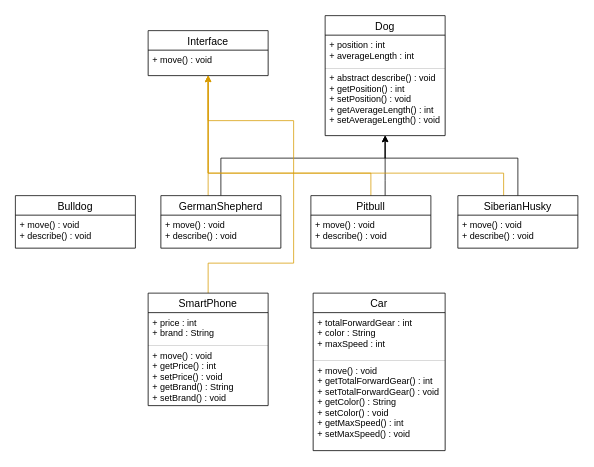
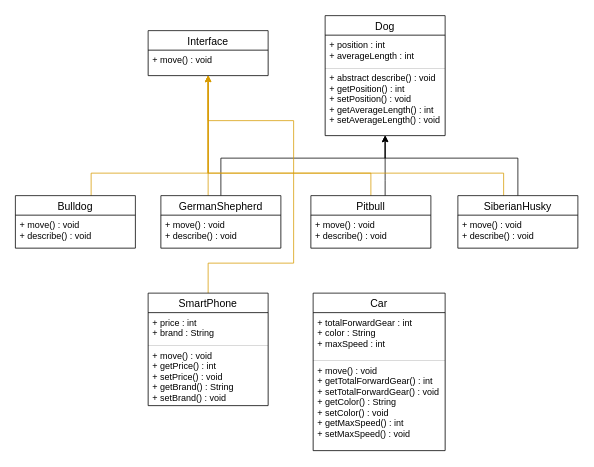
  <mxCell id="0" />
  <mxCell id="1" parent="0" />
  <mxCell id="2" value="Interface" style="swimlane;fontStyle=0;childLayout=stackLayout;horizontal=1;startSize=26;horizontalStack=0;resizeParent=1;resizeParentMax=0;resizeLast=0;collapsible=1;marginBottom=0;align=center;fontSize=14;strokeWidth=1;fillColor=default;swimlaneLine=1;glass=0;rounded=0;sketch=0;shadow=0;strokeColor=default;" vertex="1" parent="1"><mxGeometry x="197" y="40" width="160" height="60" as="geometry"><mxRectangle x="334" y="40" width="130" height="30" as="alternateBounds" /></mxGeometry></mxCell>
  <mxCell id="3" value="+ move() : void" style="text;strokeColor=default;fillColor=none;spacingLeft=4;spacingRight=4;overflow=hidden;rotatable=0;points=[[0,0.5],[1,0.5]];portConstraint=eastwest;fontSize=12;strokeWidth=0;fillStyle=hatch;sketch=0;shadow=0;glass=0;" vertex="1" parent="2"><mxGeometry y="26" width="160" height="34" as="geometry" /></mxCell>
  <mxCell id="4" value="Dog" style="swimlane;fontStyle=0;childLayout=stackLayout;horizontal=1;startSize=26;horizontalStack=0;resizeParent=1;resizeParentMax=0;resizeLast=0;collapsible=1;marginBottom=0;align=center;fontSize=14;strokeWidth=1;fillColor=default;swimlaneLine=1;glass=0;rounded=0;sketch=0;shadow=0;strokeColor=default;" vertex="1" parent="1"><mxGeometry x="433" y="20" width="160" height="160" as="geometry"><mxRectangle x="334" y="40" width="130" height="30" as="alternateBounds" /></mxGeometry></mxCell>
  <mxCell id="5" value="+ position : int&#10;+ averageLength : int" style="text;strokeColor=default;fillColor=none;spacingLeft=4;spacingRight=4;overflow=hidden;rotatable=0;points=[[0,0.5],[1,0.5]];portConstraint=eastwest;fontSize=12;strokeWidth=0;fillStyle=hatch;sketch=0;shadow=0;glass=0;" vertex="1" parent="4"><mxGeometry y="26" width="160" height="44" as="geometry" /></mxCell>
  <mxCell id="6" value="+ abstract describe() : void&#10;+ getPosition() : int&#10;+ setPosition() : void&#10;+ getAverageLength() : int&#10;+ setAverageLength() : void" style="text;strokeColor=default;fillColor=none;spacingLeft=4;spacingRight=4;overflow=hidden;rotatable=0;points=[[0,0.5],[1,0.5]];portConstraint=eastwest;fontSize=12;strokeWidth=0;fillStyle=hatch;sketch=0;shadow=0;glass=0;" vertex="1" parent="4"><mxGeometry y="70" width="160" height="90" as="geometry" /></mxCell>
+ <mxCell id="7" style="edgeStyle=orthogonalEdgeStyle;rounded=0;orthogonalLoop=1;jettySize=auto;html=1;fillColor=#ffe6cc;strokeColor=#d79b00;" edge="1" parent="1" source="8" target="2"><mxGeometry relative="1" as="geometry"><Array as="points"><mxPoint x="121" y="230" /><mxPoint x="277" y="230" /></Array></mxGeometry></mxCell>
  <mxCell id="8" value="Bulldog" style="swimlane;fontStyle=0;childLayout=stackLayout;horizontal=1;startSize=26;horizontalStack=0;resizeParent=1;resizeParentMax=0;resizeLast=0;collapsible=1;marginBottom=0;align=center;fontSize=14;rounded=0;shadow=0;glass=0;sketch=0;fillStyle=auto;strokeColor=default;strokeWidth=1;fillColor=default;swimlaneLine=1;" vertex="1" parent="1"><mxGeometry x="20" y="260" width="160" height="70" as="geometry" /></mxCell>
  <mxCell id="9" value="+ move() : void&#10;+ describe() : void" style="text;strokeColor=default;fillColor=none;spacingLeft=4;spacingRight=4;overflow=hidden;rotatable=0;points=[[0,0.5],[1,0.5]];portConstraint=eastwest;fontSize=12;rounded=0;shadow=0;glass=0;sketch=0;fillStyle=auto;strokeWidth=0;" vertex="1" parent="8"><mxGeometry y="26" width="160" height="44" as="geometry" /></mxCell>
  <mxCell id="10" style="edgeStyle=orthogonalEdgeStyle;rounded=0;orthogonalLoop=1;jettySize=auto;html=1;" edge="1" parent="1" source="12" target="4"><mxGeometry relative="1" as="geometry"><Array as="points"><mxPoint x="294" y="210" /><mxPoint x="513" y="210" /></Array></mxGeometry></mxCell>
  <mxCell id="11" style="edgeStyle=orthogonalEdgeStyle;rounded=0;orthogonalLoop=1;jettySize=auto;html=1;fillColor=#ffe6cc;strokeColor=#d79b00;" edge="1" parent="1" source="12" target="2"><mxGeometry relative="1" as="geometry"><Array as="points"><mxPoint x="277" y="220" /><mxPoint x="277" y="220" /></Array></mxGeometry></mxCell>
  <mxCell id="12" value="GermanShepherd" style="swimlane;fontStyle=0;childLayout=stackLayout;horizontal=1;startSize=26;horizontalStack=0;resizeParent=1;resizeParentMax=0;resizeLast=0;collapsible=1;marginBottom=0;align=center;fontSize=14;rounded=0;shadow=0;glass=0;sketch=0;fillStyle=auto;strokeColor=default;strokeWidth=1;fillColor=default;swimlaneLine=1;" vertex="1" parent="1"><mxGeometry x="214" y="260" width="160" height="70" as="geometry" /></mxCell>
  <mxCell id="13" value="+ move() : void&#10;+ describe() : void" style="text;strokeColor=default;fillColor=none;spacingLeft=4;spacingRight=4;overflow=hidden;rotatable=0;points=[[0,0.5],[1,0.5]];portConstraint=eastwest;fontSize=12;rounded=0;shadow=0;glass=0;sketch=0;fillStyle=auto;strokeWidth=0;" vertex="1" parent="12"><mxGeometry y="26" width="160" height="44" as="geometry" /></mxCell>
  <mxCell id="14" style="edgeStyle=orthogonalEdgeStyle;rounded=0;orthogonalLoop=1;jettySize=auto;html=1;" edge="1" parent="1" source="16" target="4"><mxGeometry relative="1" as="geometry"><Array as="points"><mxPoint x="513" y="240" /><mxPoint x="513" y="240" /></Array></mxGeometry></mxCell>
  <mxCell id="15" style="edgeStyle=orthogonalEdgeStyle;rounded=0;orthogonalLoop=1;jettySize=auto;html=1;fillColor=#ffe6cc;strokeColor=#d79b00;" edge="1" parent="1" source="16" target="2"><mxGeometry relative="1" as="geometry"><Array as="points"><mxPoint x="494" y="230" /><mxPoint x="277" y="230" /></Array></mxGeometry></mxCell>
  <mxCell id="16" value="Pitbull" style="swimlane;fontStyle=0;childLayout=stackLayout;horizontal=1;startSize=26;horizontalStack=0;resizeParent=1;resizeParentMax=0;resizeLast=0;collapsible=1;marginBottom=0;align=center;fontSize=14;rounded=0;shadow=0;glass=0;sketch=0;fillStyle=auto;strokeColor=default;strokeWidth=1;fillColor=default;swimlaneLine=1;" vertex="1" parent="1"><mxGeometry x="414" y="260" width="160" height="70" as="geometry" /></mxCell>
  <mxCell id="17" value="+ move() : void&#10;+ describe() : void" style="text;strokeColor=default;fillColor=none;spacingLeft=4;spacingRight=4;overflow=hidden;rotatable=0;points=[[0,0.5],[1,0.5]];portConstraint=eastwest;fontSize=12;rounded=0;shadow=0;glass=0;sketch=0;fillStyle=auto;strokeWidth=0;" vertex="1" parent="16"><mxGeometry y="26" width="160" height="44" as="geometry" /></mxCell>
  <mxCell id="18" style="edgeStyle=orthogonalEdgeStyle;rounded=0;orthogonalLoop=1;jettySize=auto;html=1;" edge="1" parent="1" source="20" target="4"><mxGeometry relative="1" as="geometry"><Array as="points"><mxPoint x="690" y="210" /><mxPoint x="513" y="210" /></Array></mxGeometry></mxCell>
  <mxCell id="19" style="edgeStyle=orthogonalEdgeStyle;rounded=0;orthogonalLoop=1;jettySize=auto;html=1;fillColor=#ffe6cc;strokeColor=#d79b00;" edge="1" parent="1" source="20" target="2"><mxGeometry relative="1" as="geometry"><Array as="points"><mxPoint x="671" y="230" /><mxPoint x="277" y="230" /></Array></mxGeometry></mxCell>
  <mxCell id="20" value="SiberianHusky" style="swimlane;fontStyle=0;childLayout=stackLayout;horizontal=1;startSize=26;horizontalStack=0;resizeParent=1;resizeParentMax=0;resizeLast=0;collapsible=1;marginBottom=0;align=center;fontSize=14;rounded=0;shadow=0;glass=0;sketch=0;fillStyle=auto;strokeColor=default;strokeWidth=1;fillColor=default;swimlaneLine=1;" vertex="1" parent="1"><mxGeometry x="610" y="260" width="160" height="70" as="geometry" /></mxCell>
  <mxCell id="21" value="+ move() : void&#10;+ describe() : void" style="text;strokeColor=default;fillColor=none;spacingLeft=4;spacingRight=4;overflow=hidden;rotatable=0;points=[[0,0.5],[1,0.5]];portConstraint=eastwest;fontSize=12;rounded=0;shadow=0;glass=0;sketch=0;fillStyle=auto;strokeWidth=0;" vertex="1" parent="20"><mxGeometry y="26" width="160" height="44" as="geometry" /></mxCell>
  <mxCell id="22" style="edgeStyle=orthogonalEdgeStyle;rounded=0;orthogonalLoop=1;jettySize=auto;html=1;fillColor=#ffe6cc;strokeColor=#d79b00;" edge="1" parent="1" source="23" target="2"><mxGeometry relative="1" as="geometry"><Array as="points"><mxPoint x="277" y="350" /><mxPoint x="391" y="350" /><mxPoint x="391" y="160" /><mxPoint x="277" y="160" /></Array></mxGeometry></mxCell>
  <mxCell id="23" value="SmartPhone" style="swimlane;fontStyle=0;childLayout=stackLayout;horizontal=1;startSize=26;horizontalStack=0;resizeParent=1;resizeParentMax=0;resizeLast=0;collapsible=1;marginBottom=0;align=center;fontSize=14;rounded=0;shadow=0;glass=0;sketch=0;fillStyle=auto;strokeColor=default;strokeWidth=1;fillColor=default;swimlaneLine=1;" vertex="1" parent="1"><mxGeometry x="197" y="390" width="160" height="150" as="geometry" /></mxCell>
  <mxCell id="24" value="+ price : int&#10;+ brand : String" style="text;strokeColor=default;fillColor=none;spacingLeft=4;spacingRight=4;overflow=hidden;rotatable=0;points=[[0,0.5],[1,0.5]];portConstraint=eastwest;fontSize=12;rounded=0;shadow=0;glass=0;sketch=0;fillStyle=auto;strokeWidth=0;" vertex="1" parent="23"><mxGeometry y="26" width="160" height="44" as="geometry" /></mxCell>
  <mxCell id="25" value="+ move() : void&#10;+ getPrice() : int&#10;+ setPrice() : void&#10;+ getBrand() : String&#10;+ setBrand() : void" style="text;strokeColor=default;fillColor=none;spacingLeft=4;spacingRight=4;overflow=hidden;rotatable=0;points=[[0,0.5],[1,0.5]];portConstraint=eastwest;fontSize=12;rounded=0;shadow=0;glass=0;sketch=0;fillStyle=auto;strokeWidth=0;" vertex="1" parent="23"><mxGeometry y="70" width="160" height="80" as="geometry" /></mxCell>
  <mxCell id="26" value="Car" style="swimlane;fontStyle=0;childLayout=stackLayout;horizontal=1;startSize=26;horizontalStack=0;resizeParent=1;resizeParentMax=0;resizeLast=0;collapsible=1;marginBottom=0;align=center;fontSize=14;rounded=0;shadow=0;glass=0;sketch=0;fillStyle=auto;strokeColor=default;strokeWidth=1;fillColor=default;swimlaneLine=1;" vertex="1" parent="1"><mxGeometry x="417" y="390" width="176" height="210" as="geometry" /></mxCell>
  <mxCell id="27" value="+ totalForwardGear : int&#10;+ color : String&#10;+ maxSpeed : int" style="text;strokeColor=default;fillColor=none;spacingLeft=4;spacingRight=4;overflow=hidden;rotatable=0;points=[[0,0.5],[1,0.5]];portConstraint=eastwest;fontSize=12;rounded=0;shadow=0;glass=0;sketch=0;fillStyle=auto;strokeWidth=0;" vertex="1" parent="26"><mxGeometry y="26" width="176" height="64" as="geometry" /></mxCell>
  <mxCell id="28" value="+ move() : void&#10;+ getTotalForwardGear() : int&#10;+ setTotalForwardGear() : void&#10;+ getColor() : String&#10;+ setColor() : void&#10;+ getMaxSpeed() : int&#10;+ setMaxSpeed() : void" style="text;strokeColor=default;fillColor=none;spacingLeft=4;spacingRight=4;overflow=hidden;rotatable=0;points=[[0,0.5],[1,0.5]];portConstraint=eastwest;fontSize=12;rounded=0;shadow=0;glass=0;sketch=0;fillStyle=auto;strokeWidth=0;" vertex="1" parent="26"><mxGeometry y="90" width="176" height="120" as="geometry" /></mxCell>
